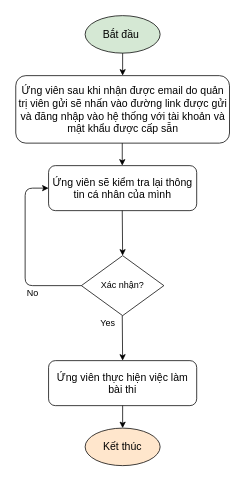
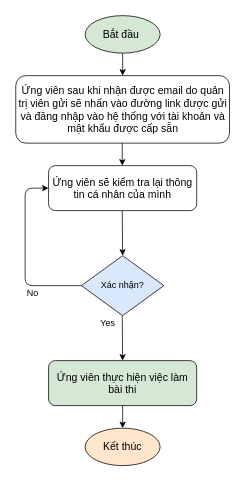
  <mxCell id="0" />
  <mxCell id="1" parent="0" />
  <mxCell id="2" value="Bắt đầu&amp;nbsp;" style="ellipse;whiteSpace=wrap;html=1;fontSize=14;fillColor=#d5e8d4;" vertex="1" parent="1"><mxGeometry x="113" y="20" width="100" height="50" as="geometry" /></mxCell>
  <mxCell id="3" value="" style="endArrow=classic;html=1;exitX=0.5;exitY=1;exitDx=0;exitDy=0;fontSize=14;" edge="1" parent="1"><mxGeometry width="50" height="50" relative="1" as="geometry"><mxPoint x="163" y="70" as="sourcePoint" /><mxPoint x="163" y="100" as="targetPoint" /></mxGeometry></mxCell>
  <mxCell id="4" value="Ứng viên sau khi nhận được email do quản trị viên gửi sẽ nhấn vào đường link được gửi và đăng nhập vào hệ thống với tài khoản và mật khẩu được cấp sẵn" style="rounded=1;whiteSpace=wrap;html=1;fontSize=14;" vertex="1" parent="1"><mxGeometry x="20.5" y="100" width="285" height="90" as="geometry" /></mxCell>
  <mxCell id="5" value="" style="endArrow=classic;html=1;exitX=0.5;exitY=1;exitDx=0;exitDy=0;fontSize=14;" edge="1" parent="1"><mxGeometry width="50" height="50" relative="1" as="geometry"><mxPoint x="162.5" y="190" as="sourcePoint" /><mxPoint x="162.5" y="220" as="targetPoint" /></mxGeometry></mxCell>
  <mxCell id="6" value="Ứng viên sẽ kiểm tra lại thông tin cá nhân của mình" style="rounded=1;whiteSpace=wrap;html=1;fontSize=14;" vertex="1" parent="1"><mxGeometry x="64.25" y="220" width="197.5" height="60" as="geometry" /></mxCell>
  <mxCell id="7" value="" style="endArrow=classic;html=1;exitX=0.5;exitY=1;exitDx=0;exitDy=0;fontSize=14;" edge="1" parent="1"><mxGeometry width="50" height="50" relative="1" as="geometry"><mxPoint x="162.5" y="280" as="sourcePoint" /><mxPoint x="163" y="340" as="targetPoint" /></mxGeometry></mxCell>
- <mxCell id="8" value="Xác nhận?" style="rhombus;whiteSpace=wrap;html=1;" vertex="1" parent="1"><mxGeometry x="108" y="340" width="110" height="80" as="geometry" /></mxCell>
+ <mxCell id="8" value="Xác nhận?" style="rhombus;whiteSpace=wrap;html=1;fillColor=#dae8fc;" vertex="1" parent="1"><mxGeometry x="108" y="340" width="110" height="80" as="geometry" /></mxCell>
  <mxCell id="9" value="" style="endArrow=classic;html=1;exitX=0;exitY=0.5;exitDx=0;exitDy=0;entryX=0;entryY=0.5;entryDx=0;entryDy=0;" edge="1" parent="1" source="8" target="6"><mxGeometry width="50" height="50" relative="1" as="geometry"><mxPoint x="163" y="370" as="sourcePoint" /><mxPoint x="33" y="250" as="targetPoint" /><Array as="points"><mxPoint x="33" y="380" /><mxPoint x="33" y="250" /></Array></mxGeometry></mxCell>
  <mxCell id="10" value="No" style="text;html=1;align=center;verticalAlign=middle;resizable=0;points=[];autosize=1;strokeColor=none;fillColor=none;" vertex="1" parent="1"><mxGeometry x="28" y="380" width="30" height="20" as="geometry" /></mxCell>
  <mxCell id="11" value="" style="endArrow=classic;html=1;exitX=0.5;exitY=1;exitDx=0;exitDy=0;fontSize=14;" edge="1" parent="1"><mxGeometry width="50" height="50" relative="1" as="geometry"><mxPoint x="162.5" y="420" as="sourcePoint" /><mxPoint x="163" y="480" as="targetPoint" /></mxGeometry></mxCell>
  <mxCell id="12" value="Yes" style="text;html=1;align=center;verticalAlign=middle;resizable=0;points=[];autosize=1;strokeColor=none;fillColor=none;" vertex="1" parent="1"><mxGeometry x="123" y="420" width="40" height="20" as="geometry" /></mxCell>
- <mxCell id="13" value="Ứng viên thực hiện việc làm bài thi" style="rounded=1;whiteSpace=wrap;html=1;fontSize=14;" vertex="1" parent="1"><mxGeometry x="64.25" y="480" width="197.5" height="60" as="geometry" /></mxCell>
+ <mxCell id="13" value="Ứng viên thực hiện việc làm bài thi" style="rounded=1;whiteSpace=wrap;html=1;fontSize=14;fillColor=#d5e8d4;" vertex="1" parent="1"><mxGeometry x="64.25" y="480" width="197.5" height="60" as="geometry" /></mxCell>
  <mxCell id="14" value="" style="endArrow=classic;html=1;exitX=0.5;exitY=1;exitDx=0;exitDy=0;fontSize=14;" edge="1" parent="1"><mxGeometry width="50" height="50" relative="1" as="geometry"><mxPoint x="163" y="540" as="sourcePoint" /><mxPoint x="163" y="570" as="targetPoint" /></mxGeometry></mxCell>
  <mxCell id="15" value="Kết thúc" style="ellipse;whiteSpace=wrap;html=1;fontSize=14;fillColor=#ffe6cc;" vertex="1" parent="1"><mxGeometry x="113" y="570" width="100" height="50" as="geometry" /></mxCell>
